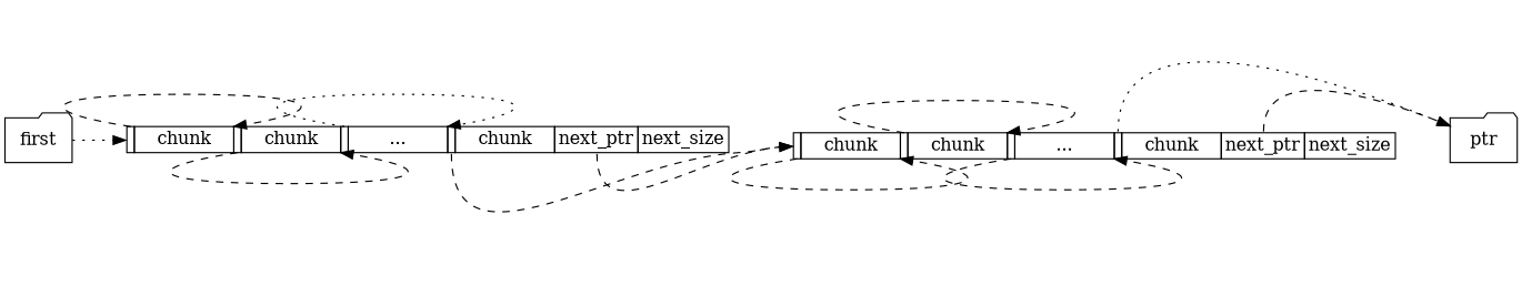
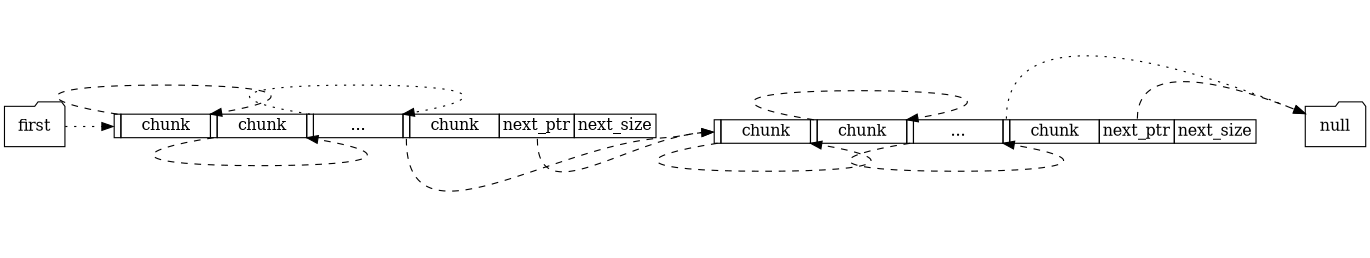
  digraph {
    rankdir=LR
    node [shape=folder]
    edge [headport="f1.0:w" style=dashed tailport=f5]
    n1 [label=first]
    n2 [label=<         <table border="0" cellborder="1" cellspacing="0">             <tr>                 <td port="f1.0"></td>                 <td port="f1" width="80">chunk</td>                 <td port="f2.0"></td>                 <td port="f2" width="80">chunk</td>                 <td port="f3.0"></td>                 <td port="f3" width="80">...</td>                 <td port="f4.0"></td>                 <td port="f4" width="80">chunk</td>                 <td port="f5">next_ptr</td>                 <td>next_size</td>             </tr>         </table>     > shape=plaintext]
    n3 [label=<         <table border="0" cellborder="1" cellspacing="0">             <tr>                 <td port="f1.0"></td>                 <td port="f1" width="80">chunk</td>                 <td port="f2.0"></td>                 <td port="f2" width="80">chunk</td>                 <td port="f3.0"></td>                 <td port="f3" width="80">...</td>                 <td port="f4.0"></td>                 <td port="f4" width="80">chunk</td>                 <td port="f5">next_ptr</td>                 <td>next_size</td>             </tr>         </table>     > shape=plaintext]
-   n4 [label=ptr]
+   n4 [label=null]
    n1 -> n2 [style=dotted tailport=""]
    n2 -> n2 [headport="f2.0:nw" tailport="f1.0:n"]
    n2 -> n2 [headport="f3.0:sw" tailport="f2.0:s"]
    n2 -> n2 [headport="f4.0:nw" tailport="f3.0:n" style=dotted]
    n2 -> n3 [tailport="f4.0:s"]
    n2 -> n3
    n3 -> n3 [headport="f2.0:sw" tailport="f1.0:s"]
    n3 -> n3 [headport="f3.0:nw" tailport="f2.0:n"]
    n3 -> n3 [headport="f4.0:sw" tailport="f3.0:s"]
    n3 -> n4 [tailport="f4.0:n" style=dotted headport=""]
    n3 -> n4 [headport=""]
  }
